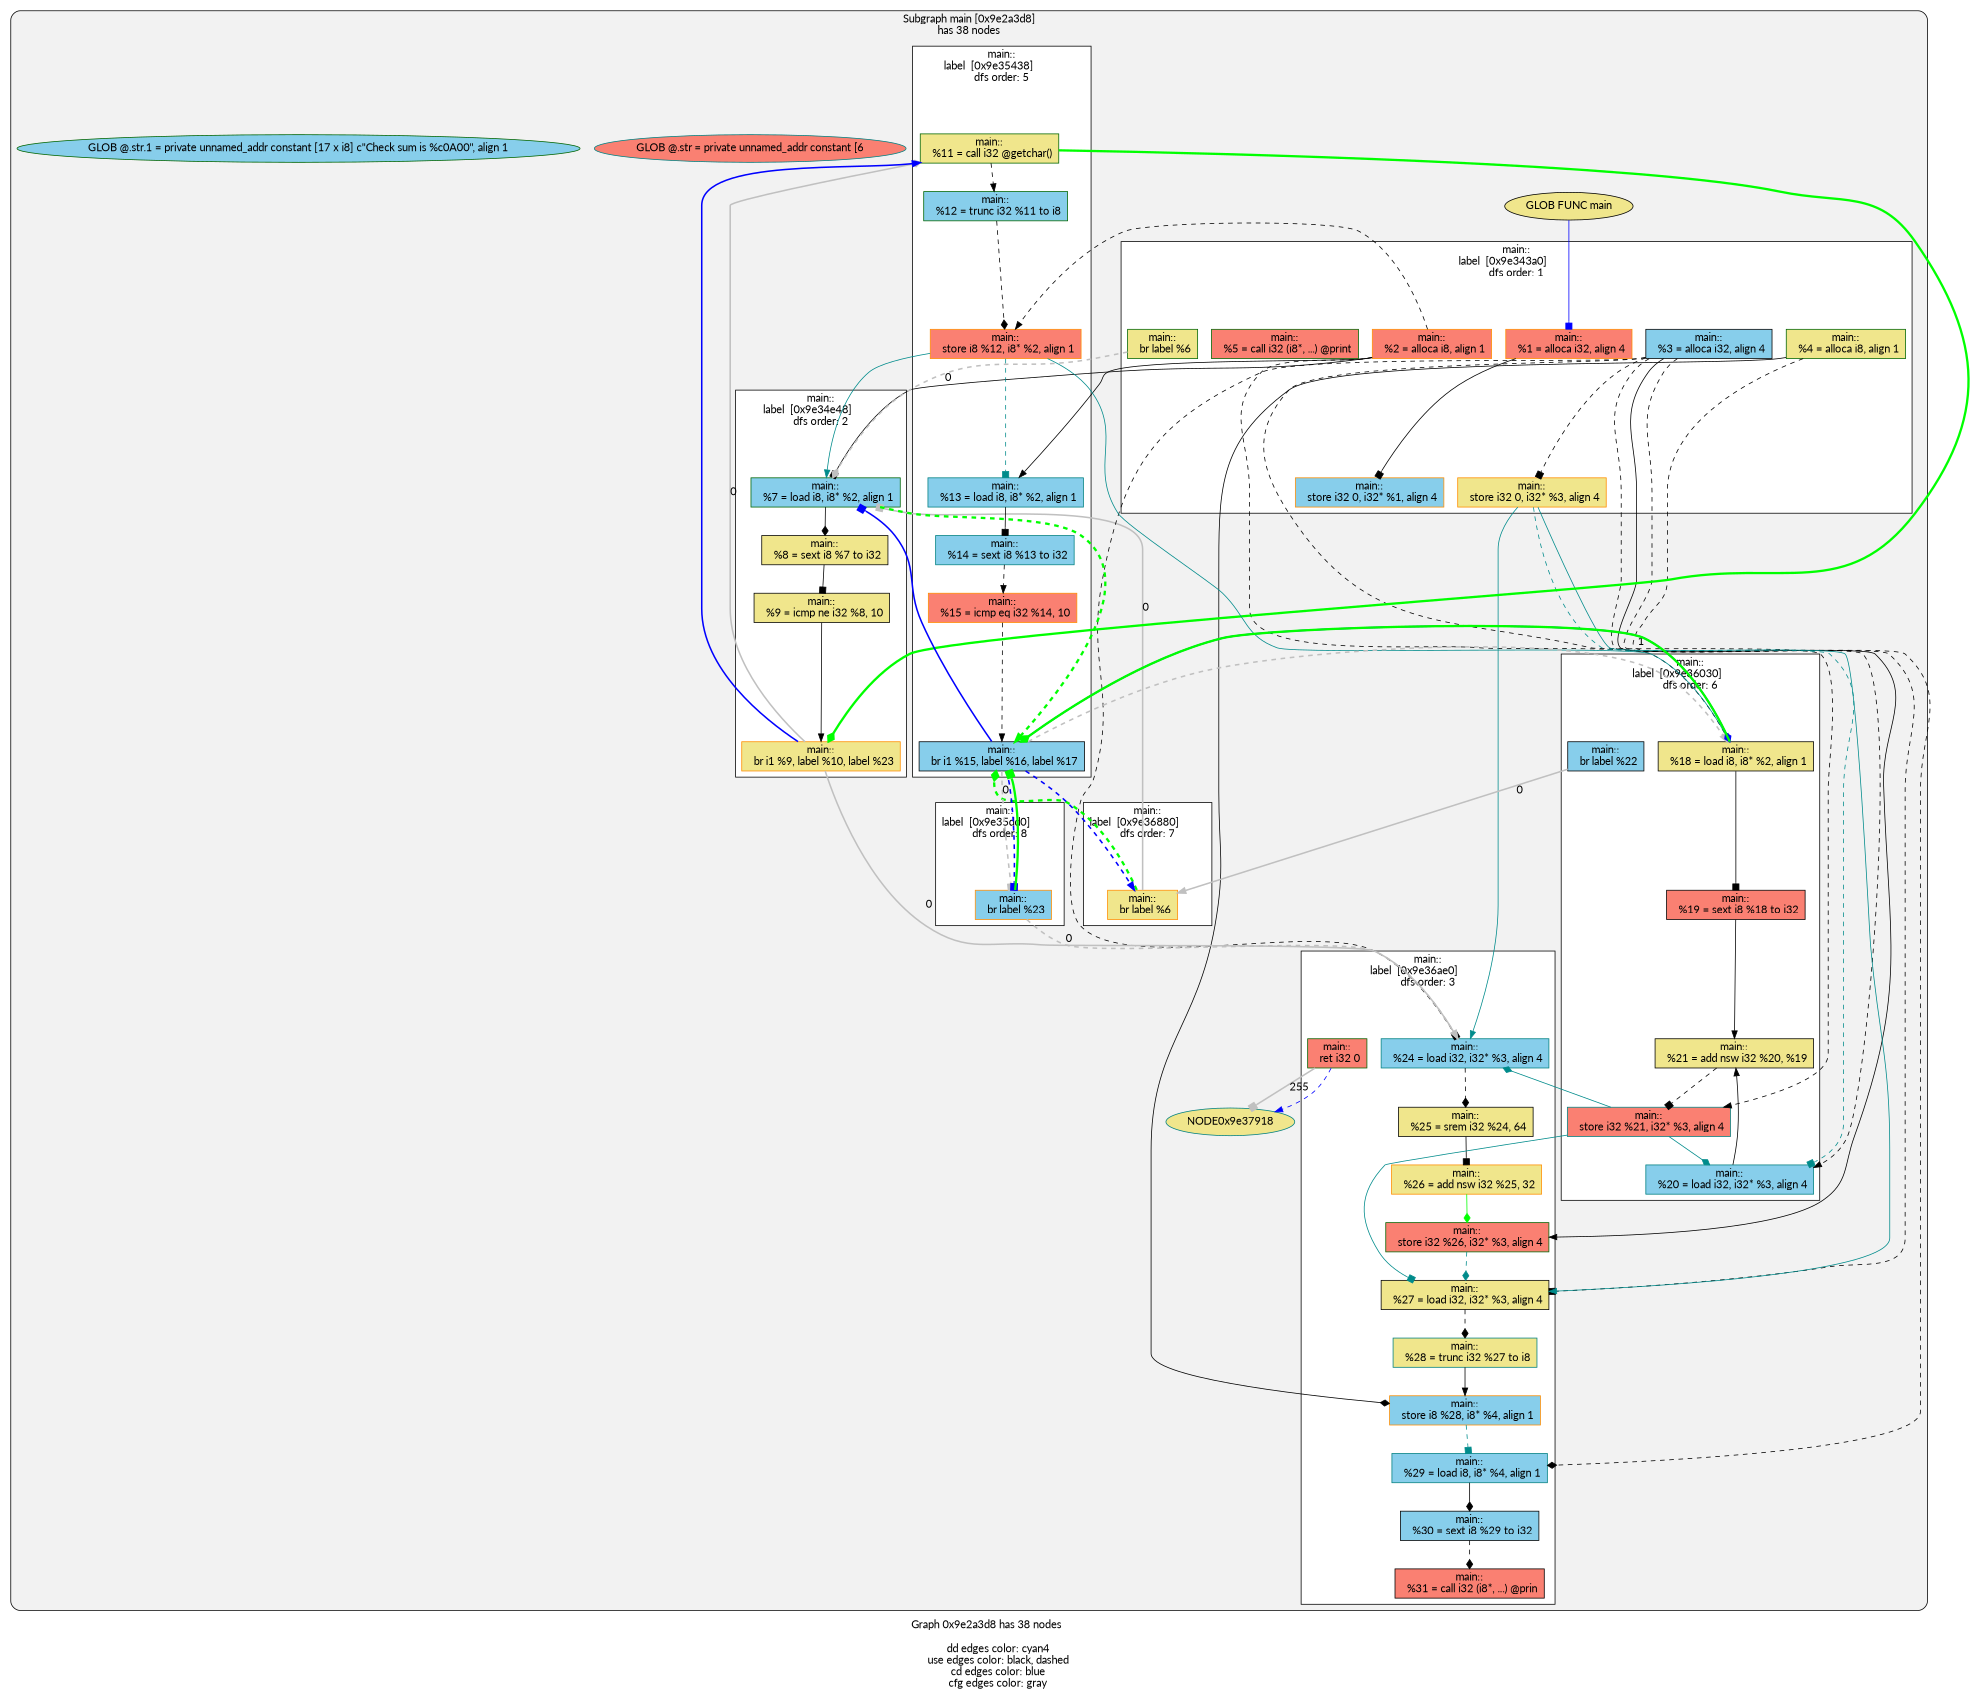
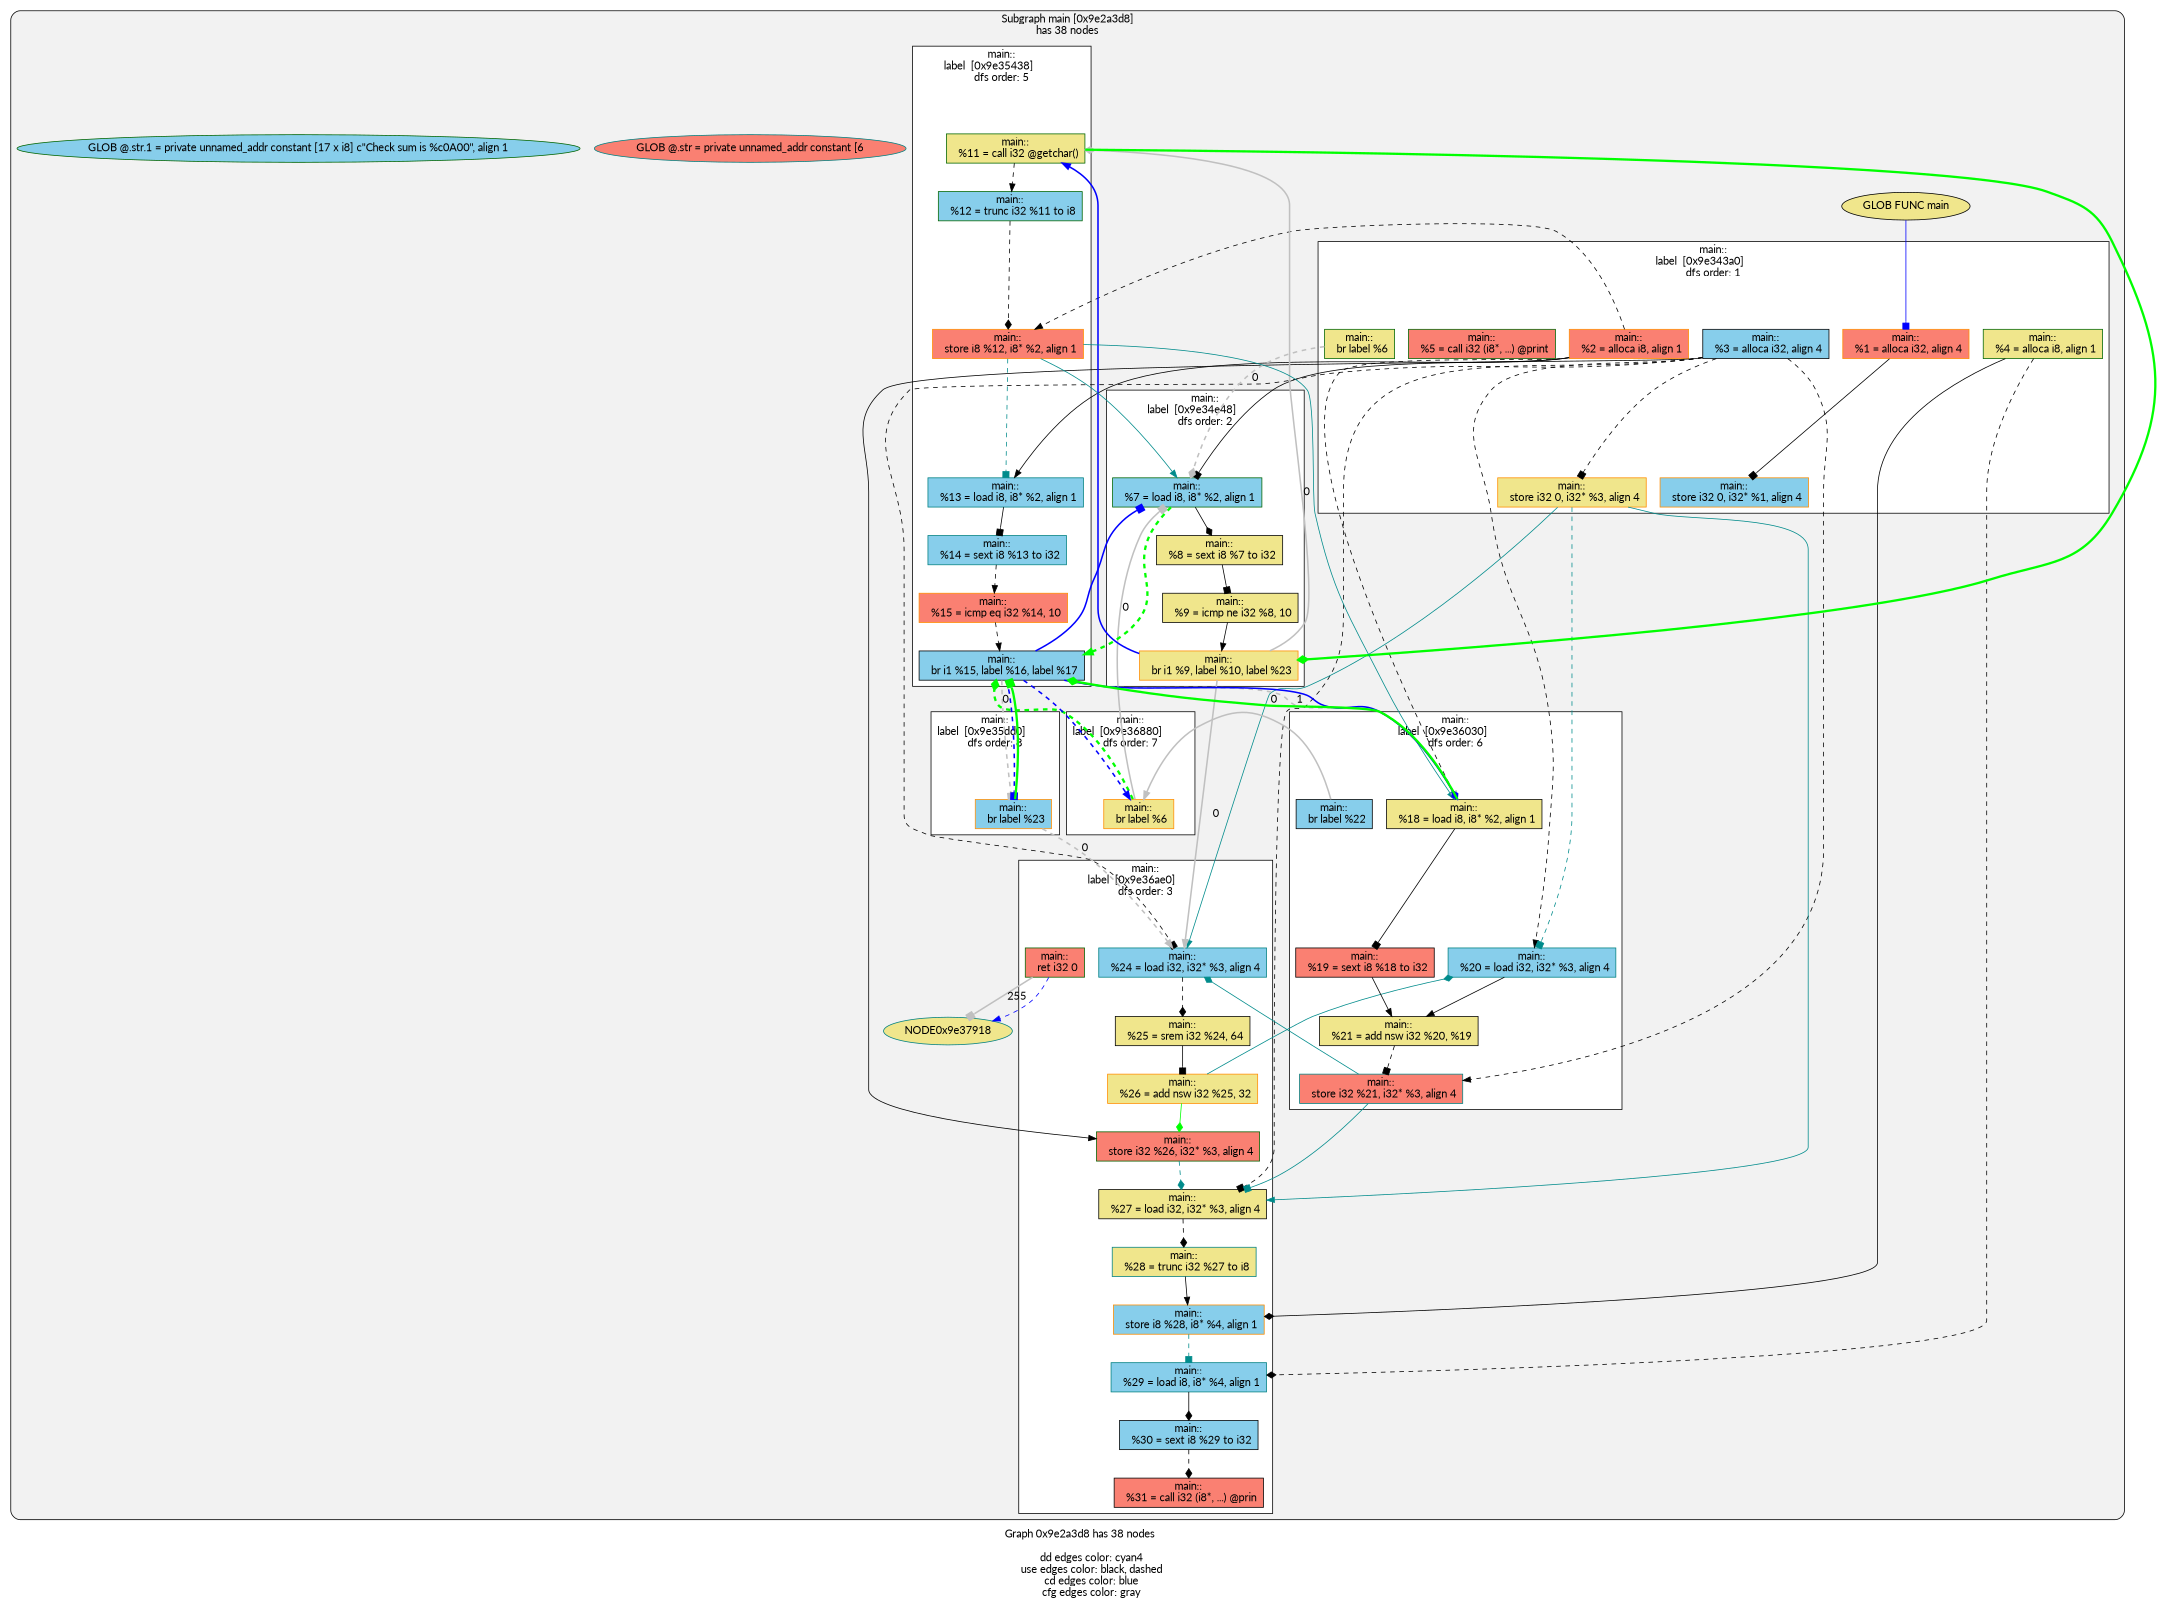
  digraph {
    compound=true
    fontname=Lato
    label="Graph 0x9e2a3d8 has 38 nodes\n\n	dd edges color: cyan4\n	use edges color: black, dashed\n	cd edges color: blue\n	cfg edges color: gray"
    node [color=black fillcolor=khaki fontname=Lato shape=rect style=filled]
    edge [arrowhead=normal color=black fontname=Lato style=solid rank=max]
    n1 [color=darkorange label="main::\n  br label %6"]
    n2 [color=teal fillcolor=skyblue label="main::\n  %24 = load i32, i32* %3, align 4"]
    n3 [label="main::\n  %25 = srem i32 %24, 64"]
    n4 [color=darkorange label="main::\n  %26 = add nsw i32 %25, 32"]
    n5 [color=darkgreen fillcolor=salmon label="main::\n  store i32 %26, i32* %3, align 4"]
    n6 [label="main::\n  %27 = load i32, i32* %3, align 4"]
    n7 [color=teal label="main::\n  %28 = trunc i32 %27 to i8"]
    n8 [color=darkorange fillcolor=skyblue label="main::\n  store i8 %28, i8* %4, align 1"]
    n9 [color=teal fillcolor=skyblue label="main::\n  %29 = load i8, i8* %4, align 1"]
    n10 [fillcolor=skyblue label="main::\n  %30 = sext i8 %29 to i32"]
    n11 [fillcolor=salmon label="main::\n  %31 = call i32 (i8*, ...) @prin"]
    n12 [color=darkgreen fillcolor=salmon label="main::\n  ret i32 0"]
    n13 [color=darkorange fillcolor=salmon label="main::\n  %1 = alloca i32, align 4"]
    n14 [color=darkorange fillcolor=salmon label="main::\n  %2 = alloca i8, align 1"]
    n15 [fillcolor=skyblue label="main::\n  %3 = alloca i32, align 4"]
    n16 [color=darkgreen label="main::\n  %4 = alloca i8, align 1"]
    n17 [color=darkorange fillcolor=skyblue label="main::\n  store i32 0, i32* %1, align 4"]
    n18 [color=darkorange label="main::\n  store i32 0, i32* %3, align 4"]
    n19 [color=darkgreen fillcolor=salmon label="main::\n  %5 = call i32 (i8*, ...) @print"]
    n20 [color=darkgreen label="main::\n  br label %6"]
    n21 [color=darkgreen fillcolor=skyblue label="main::\n  %7 = load i8, i8* %2, align 1"]
    n22 [label="main::\n  %8 = sext i8 %7 to i32"]
    n23 [label="main::\n  %9 = icmp ne i32 %8, 10"]
    n24 [color=darkorange label="main::\n  br i1 %9, label %10, label %23"]
    n25 [color=darkgreen label="main::\n  %11 = call i32 @getchar()"]
    n26 [color=darkgreen fillcolor=skyblue label="main::\n  %12 = trunc i32 %11 to i8"]
    n27 [color=darkorange fillcolor=salmon label="main::\n  store i8 %12, i8* %2, align 1"]
    n28 [color=teal fillcolor=skyblue label="main::\n  %13 = load i8, i8* %2, align 1"]
    n29 [color=teal fillcolor=skyblue label="main::\n  %14 = sext i8 %13 to i32"]
    n30 [color=darkorange fillcolor=salmon label="main::\n  %15 = icmp eq i32 %14, 10"]
    n31 [fillcolor=skyblue label="main::\n  br i1 %15, label %16, label %17"]
    n32 [color=darkorange fillcolor=skyblue label="main::\n  br label %23"]
    n33 [label="main::\n  %18 = load i8, i8* %2, align 1"]
    n34 [fillcolor=salmon label="main::\n  %19 = sext i8 %18 to i32"]
    n35 [color=teal fillcolor=skyblue label="main::\n  %20 = load i32, i32* %3, align 4"]
    n36 [label="main::\n  %21 = add nsw i32 %20, %19"]
    n37 [color=teal fillcolor=salmon label="main::\n  store i32 %21, i32* %3, align 4"]
    n38 [fillcolor=skyblue label="main::\n  br label %22"]
    NODE0x9e37918 [color=teal shape=""]
    n40 [label="GLOB FUNC main" shape=""]
    n41 [color=teal fillcolor=salmon label="GLOB @.str = private unnamed_addr constant [6" shape=""]
    n42 [color=darkgreen fillcolor=skyblue label="GLOB @.str.1 = private unnamed_addr constant [17 x i8] c\"Check sum is %c\0A\00\", align 1" shape=""]
    subgraph cluster_1 {
      fillcolor=gray95
      label="Subgraph main [0x9e2a3d8]\nhas 38 nodes\n"
      style="filled, rounded"
      NODE0x9e37918
      n40
      n41
      n42
      subgraph cluster_2 {
        fillcolor=white
        label="main::\nlabel  [0x9e36880]		\ndfs order: 7"
        style=filled
        n1
      }
      subgraph cluster_3 {
        fillcolor=white
        label="main::\nlabel  [0x9e36ae0]		\ndfs order: 3"
        style=filled
        n2
        n3
        n4
        n5
        n6
        n7
        n8
        n9
        n10
        n11
        n12
      }
      subgraph cluster_4 {
        fillcolor=white
        label="main::\nlabel  [0x9e343a0]		\ndfs order: 1"
        style=filled
        n13
        n14
        n15
        n16
        n17
        n18
        n19
        n20
      }
      subgraph cluster_5 {
        fillcolor=white
        label="main::\nlabel  [0x9e34e48]		\ndfs order: 2"
        style=filled
        n21
        n22
        n23
        n24
      }
      subgraph cluster_6 {
        fillcolor=white
        label="main::\nlabel  [0x9e35438]		\ndfs order: 5"
        style=filled
        n25
        n26
        n27
        n28
        n29
        n30
        n31
      }
      subgraph cluster_7 {
        fillcolor=white
        label="main::\nlabel  [0x9e35dd0]		\ndfs order: 8"
        style=filled
        n32
      }
      subgraph cluster_8 {
        fillcolor=white
        label="main::\nlabel  [0x9e36030]		\ndfs order: 6"
        style=filled
        n33
        n34
        n35
        n36
        n37
        n38
      }
    }
    n1 -> n21 [arrowhead=box color=gray label=0 penwidth=2 rank=""]
    n1 -> n31 [arrowhead=diamond color=green constraint=false penwidth=3 style=dashed rank=""]
    n2 -> n3 [arrowhead=diamond style=dashed]
    n3 -> n4 [arrowhead=box]
    n4 -> n5 [arrowhead=diamond color=green]
    n5 -> n6 [arrowhead=diamond color=cyan4 style=dashed]
    n6 -> n7 [arrowhead=diamond style=dashed]
    n7 -> n8
    n8 -> n9 [arrowhead=box color=cyan4 style=dashed]
    n9 -> n10 [arrowhead=diamond]
    n10 -> n11 [arrowhead=diamond style=dashed]
    n12 -> NODE0x9e37918 [arrowhead=box color=gray label=255 penwidth=2 rank=""]
    n12 -> NODE0x9e37918 [color=blue style=dashed rank=""]
    n13 -> n17 [arrowhead=box]
    n14 -> n21 [arrowhead=box]
    n14 -> n27 [style=dashed]
    n14 -> n28
    n14 -> n33 [style=dashed]
    n15 -> n2 [arrowhead=box style=dashed]
    n15 -> n5
    n15 -> n6 [arrowhead=box style=dashed]
    n15 -> n18 [arrowhead=box style=dashed]
    n15 -> n35 [style=dashed]
    n15 -> n37 [style=dashed]
    n16 -> n8 [arrowhead=diamond]
    n16 -> n9 [arrowhead=diamond style=dashed]
    n18 -> n2 [color=cyan4]
    n18 -> n6 [color=cyan4]
    n18 -> n35 [arrowhead=box color=cyan4 style=dashed]
    n20 -> n21 [arrowhead=diamond color=gray label=0 penwidth=2 style=dashed rank=""]
    n21 -> n22 [arrowhead=diamond]
    n21 -> n31 [color=green constraint=false penwidth=3 style=dashed rank=""]
    n22 -> n23 [arrowhead=box]
    n23 -> n24
    n24 -> n2 [color=gray label=0 penwidth=2 rank=""]
    n24 -> n25 [arrowhead=diamond color=gray label=0 penwidth=2 rank=""]
    n24 -> n25 [color=blue penwidth=2 rank=""]
    n25 -> n24 [arrowhead=diamond color=green constraint=false penwidth=3 rank=""]
    n25 -> n26 [style=dashed]
    n26 -> n27 [arrowhead=diamond style=dashed]
    n27 -> n21 [color=cyan4]
    n27 -> n28 [arrowhead=box color=cyan4 style=dashed]
    n27 -> n33 [color=cyan4]
    n28 -> n29 [arrowhead=box]
    n29 -> n30 [style=dashed]
    n30 -> n31 [style=dashed]
    n31 -> n1 [color=blue penwidth=2 style=dashed rank=""]
    n31 -> n21 [arrowhead=box color=blue penwidth=2 rank=""]
    n31 -> n32 [arrowhead=box color=gray label=0 penwidth=2 style=dashed rank=""]
    n31 -> n32 [arrowhead=box color=blue penwidth=2 style=dashed rank=""]
    n31 -> n33 [color=gray label=1 penwidth=2 style=dashed rank=""]
    n31 -> n33 [arrowhead=diamond color=blue penwidth=2 rank=""]
    n32 -> n2 [color=gray label=0 penwidth=2 style=dashed rank=""]
    n32 -> n31 [arrowhead=box color=green constraint=false penwidth=3 rank=""]
    n33 -> n31 [arrowhead=diamond color=green constraint=false penwidth=3 rank=""]
    n33 -> n34 [arrowhead=box]
    n34 -> n36
    n35 -> n36
    n36 -> n37 [arrowhead=box style=dashed]
    n37 -> n2 [arrowhead=diamond color=cyan4]
    n37 -> n6 [arrowhead=box color=cyan4]
-   n37 -> n35 [arrowhead=diamond color=cyan4]
+   n4 -> n35 [arrowhead=diamond color=cyan4]
    n38 -> n1 [color=gray label=0 penwidth=2 rank=""]
    n40 -> n13 [arrowhead=box color=blue rank=""]
  }
